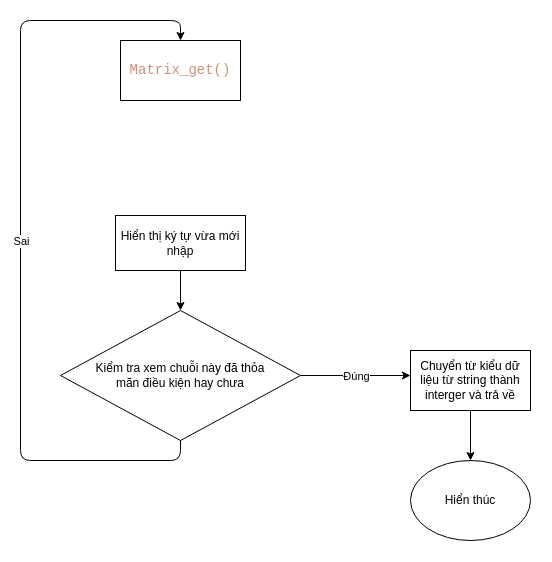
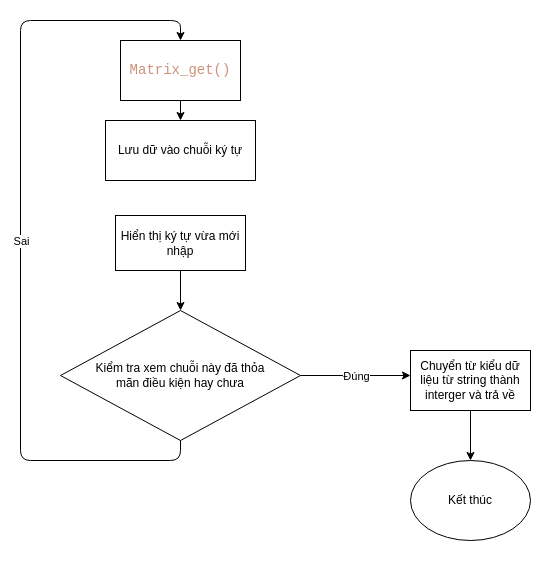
  <mxCell id="0" />
  <mxCell id="1" parent="0" />
+ <mxCell id="2" style="edgeStyle=none;html=1;exitX=0.5;exitY=1;exitDx=0;exitDy=0;entryX=0.5;entryY=0;entryDx=0;entryDy=0;" edge="1" parent="1" source="3" target="4"><mxGeometry relative="1" as="geometry" /></mxCell>
  <mxCell id="3" value="&lt;div style=&quot;color: rgb(204, 204, 204); font-family: &amp;quot;Ark Pixel 16px latin&amp;quot;, Consolas, &amp;quot;Courier New&amp;quot;, monospace; font-size: 14px; line-height: 19px;&quot;&gt;&lt;span style=&quot;color: rgb(206, 145, 120);&quot;&gt;Matrix_get()&lt;/span&gt;&lt;/div&gt;" style="rounded=0;whiteSpace=wrap;html=1;gradientColor=none;" vertex="1" parent="1"><mxGeometry x="120" y="40" width="120" height="60" as="geometry" /></mxCell>
+ <mxCell id="4" value="Lưu dữ vào chuỗi ký tự" style="rounded=0;whiteSpace=wrap;html=1;" vertex="1" parent="1"><mxGeometry x="105" y="120" width="150" height="60" as="geometry" /></mxCell>
  <mxCell id="5" value="Kiểm tra xem chuỗi này đã thỏa &lt;br&gt;mãn&amp;nbsp;điều kiện hay chưa" style="rhombus;whiteSpace=wrap;html=1;" vertex="1" parent="1"><mxGeometry x="60" y="310" width="240" height="130" as="geometry" /></mxCell>
  <mxCell id="6" value="" style="endArrow=classic;html=1;entryX=0.5;entryY=0;entryDx=0;entryDy=0;exitX=0.5;exitY=1;exitDx=0;exitDy=0;" edge="1" parent="1" source="5" target="3"><mxGeometry relative="1" as="geometry"><mxPoint x="180" y="380" as="sourcePoint" /><mxPoint x="280" y="380" as="targetPoint" /><Array as="points"><mxPoint x="180" y="460" /><mxPoint x="20" y="460" /><mxPoint x="20" y="20" /><mxPoint x="180" y="20" /></Array></mxGeometry></mxCell>
  <mxCell id="7" value="Sai" style="edgeLabel;resizable=0;html=1;align=center;verticalAlign=middle;" connectable="0" vertex="1" parent="6"><mxGeometry relative="1" as="geometry" /></mxCell>
  <mxCell id="8" value="" style="endArrow=classic;html=1;exitX=1;exitY=0.5;exitDx=0;exitDy=0;entryX=0;entryY=0.5;entryDx=0;entryDy=0;" edge="1" parent="1" source="5"><mxGeometry relative="1" as="geometry"><mxPoint x="310" y="374.5" as="sourcePoint" /><mxPoint x="410" y="375" as="targetPoint" /></mxGeometry></mxCell>
  <mxCell id="9" value="Đúng" style="edgeLabel;resizable=0;html=1;align=center;verticalAlign=middle;" connectable="0" vertex="1" parent="8"><mxGeometry relative="1" as="geometry" /></mxCell>
  <mxCell id="10" style="edgeStyle=none;html=1;entryX=0.5;entryY=0;entryDx=0;entryDy=0;" edge="1" parent="1" source="11" target="5"><mxGeometry relative="1" as="geometry" /></mxCell>
  <mxCell id="11" value="Hiển thị ký tự vừa mới nhập" style="rounded=0;whiteSpace=wrap;html=1;" vertex="1" parent="1"><mxGeometry x="115" y="215" width="130" height="55" as="geometry" /></mxCell>
  <mxCell id="12" value="" style="edgeStyle=none;html=1;" edge="1" parent="1" source="13"><mxGeometry relative="1" as="geometry"><mxPoint x="470" y="460" as="targetPoint" /></mxGeometry></mxCell>
  <mxCell id="13" value="Chuyển từ kiểu dữ liệu từ string thành interger và trả về" style="rounded=0;whiteSpace=wrap;html=1;" vertex="1" parent="1"><mxGeometry x="410" y="350" width="120" height="60" as="geometry" /></mxCell>
- <mxCell id="14" value="Hiển thúc" style="ellipse;whiteSpace=wrap;html=1;" vertex="1" parent="1"><mxGeometry x="410" y="460" width="120" height="80" as="geometry" /></mxCell>
+ <mxCell id="14" value="Kết thúc" style="ellipse;whiteSpace=wrap;html=1;" vertex="1" parent="1"><mxGeometry x="410" y="460" width="120" height="80" as="geometry" /></mxCell>
